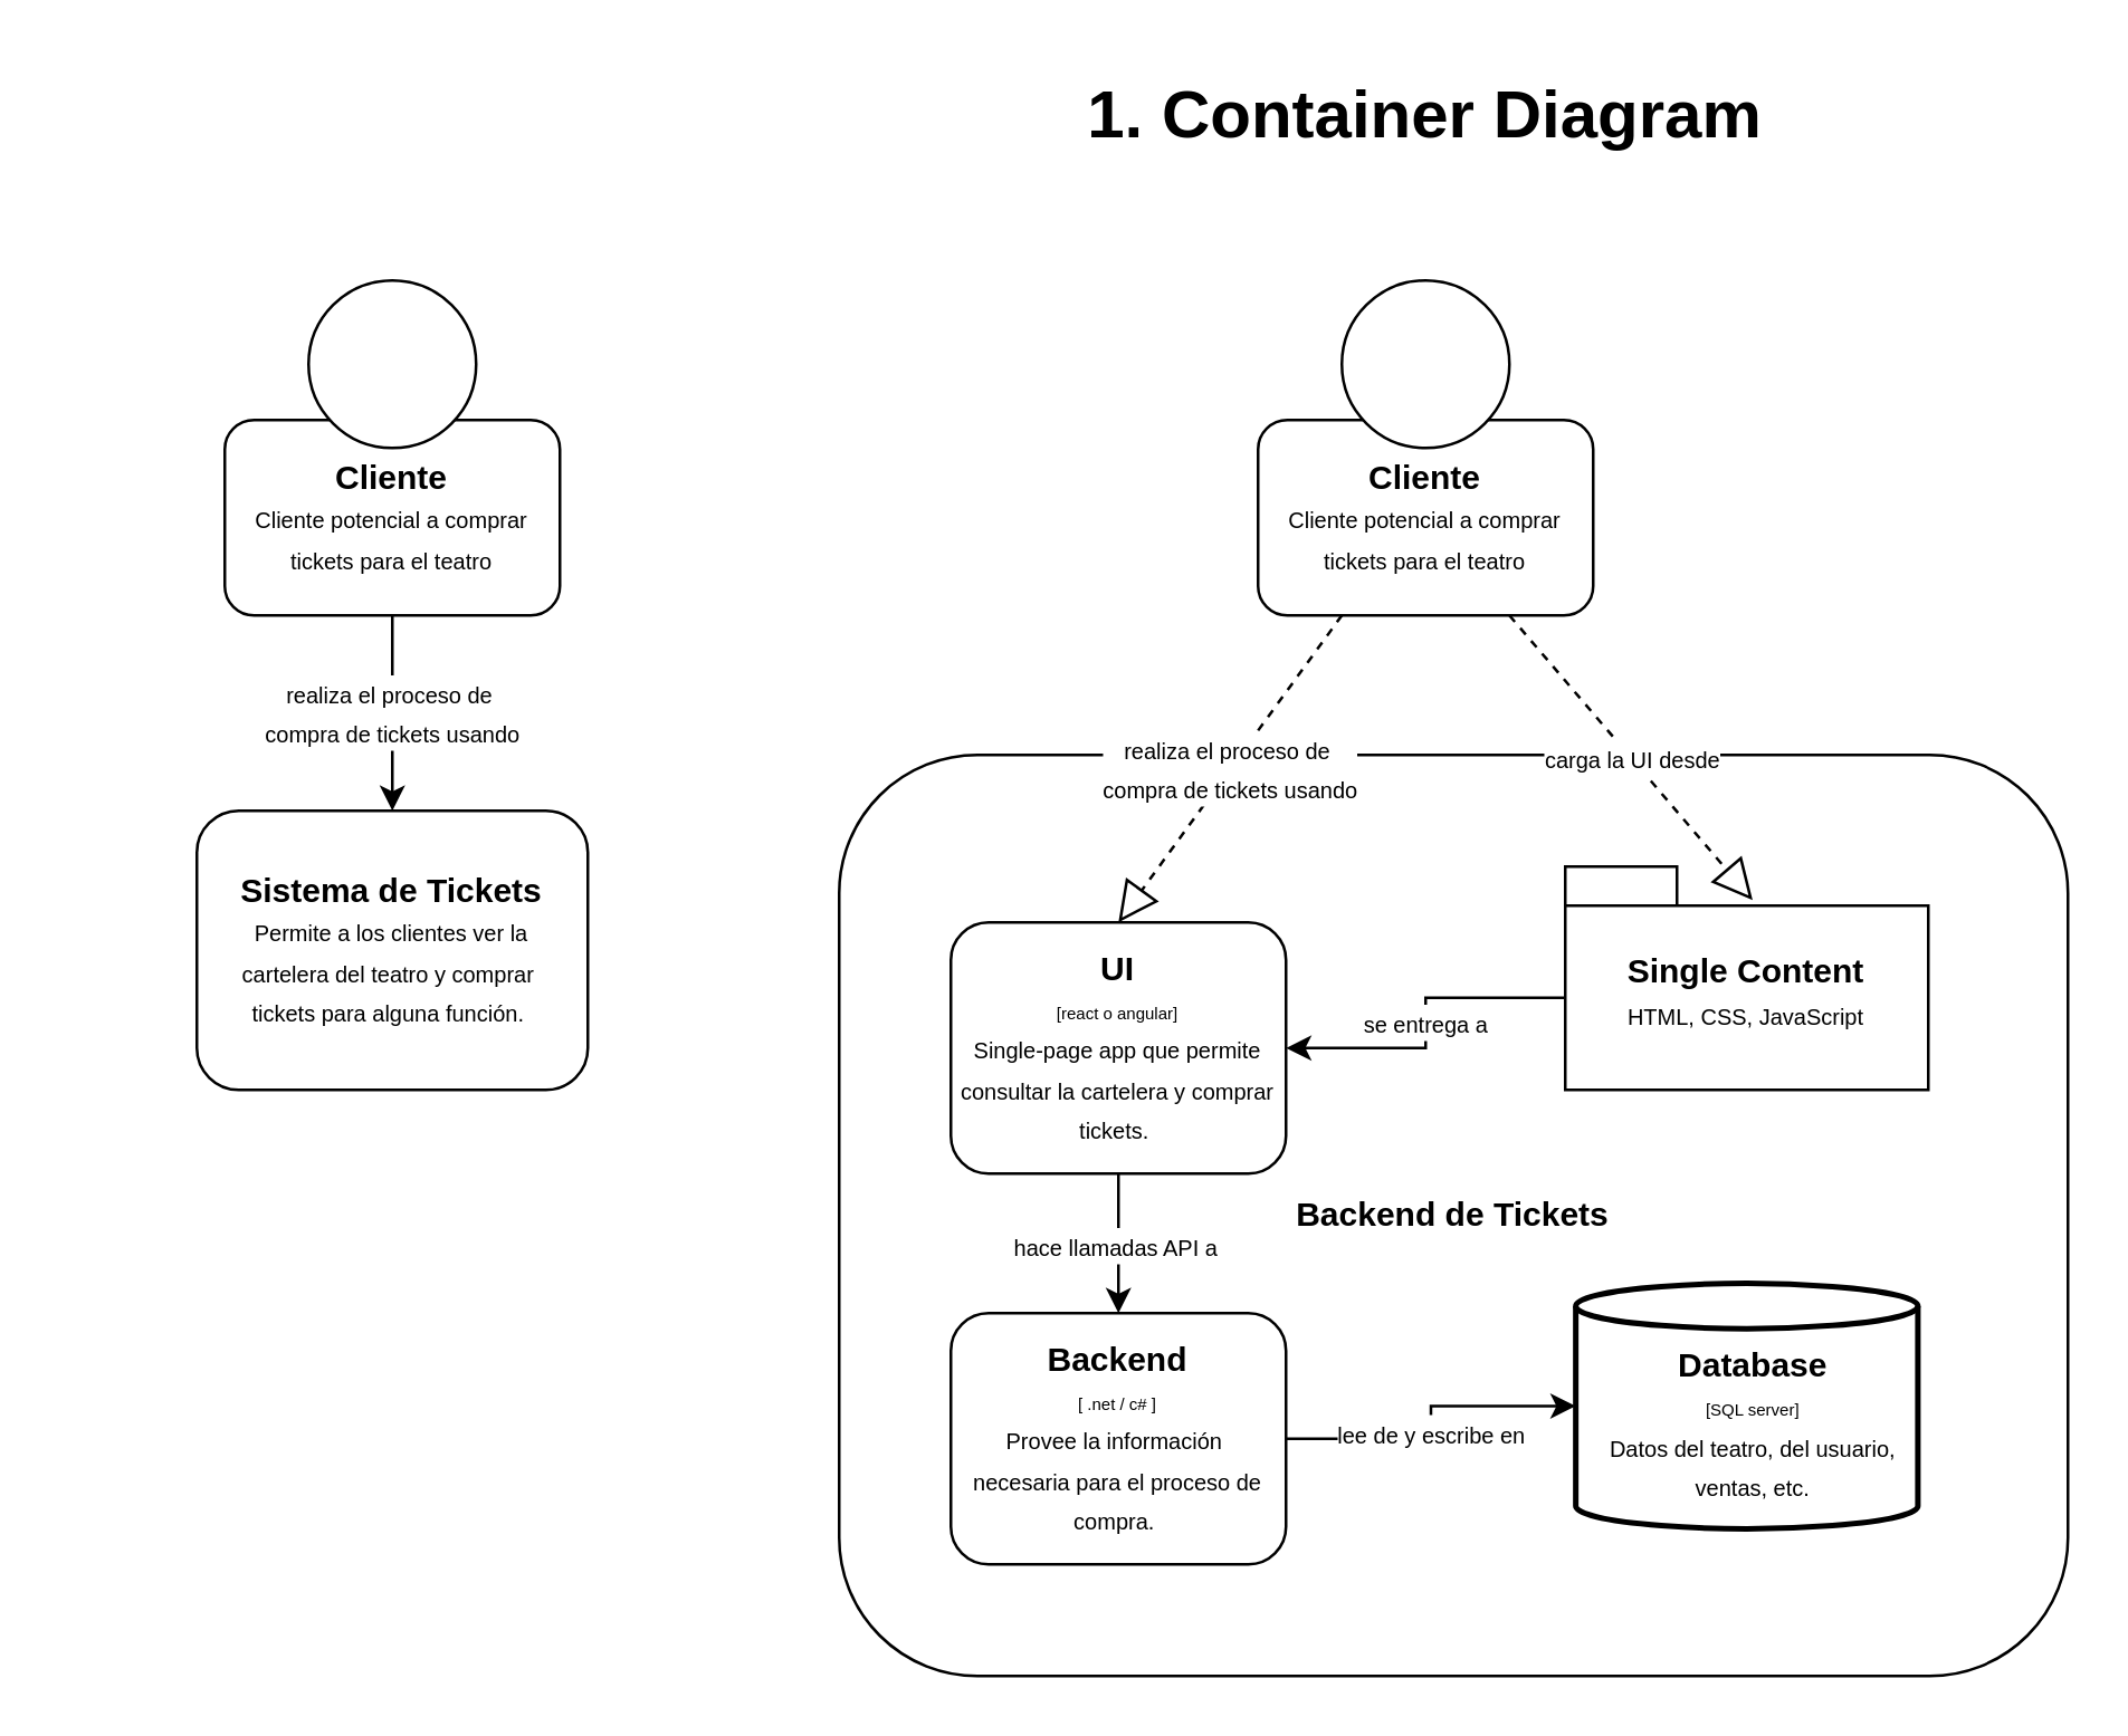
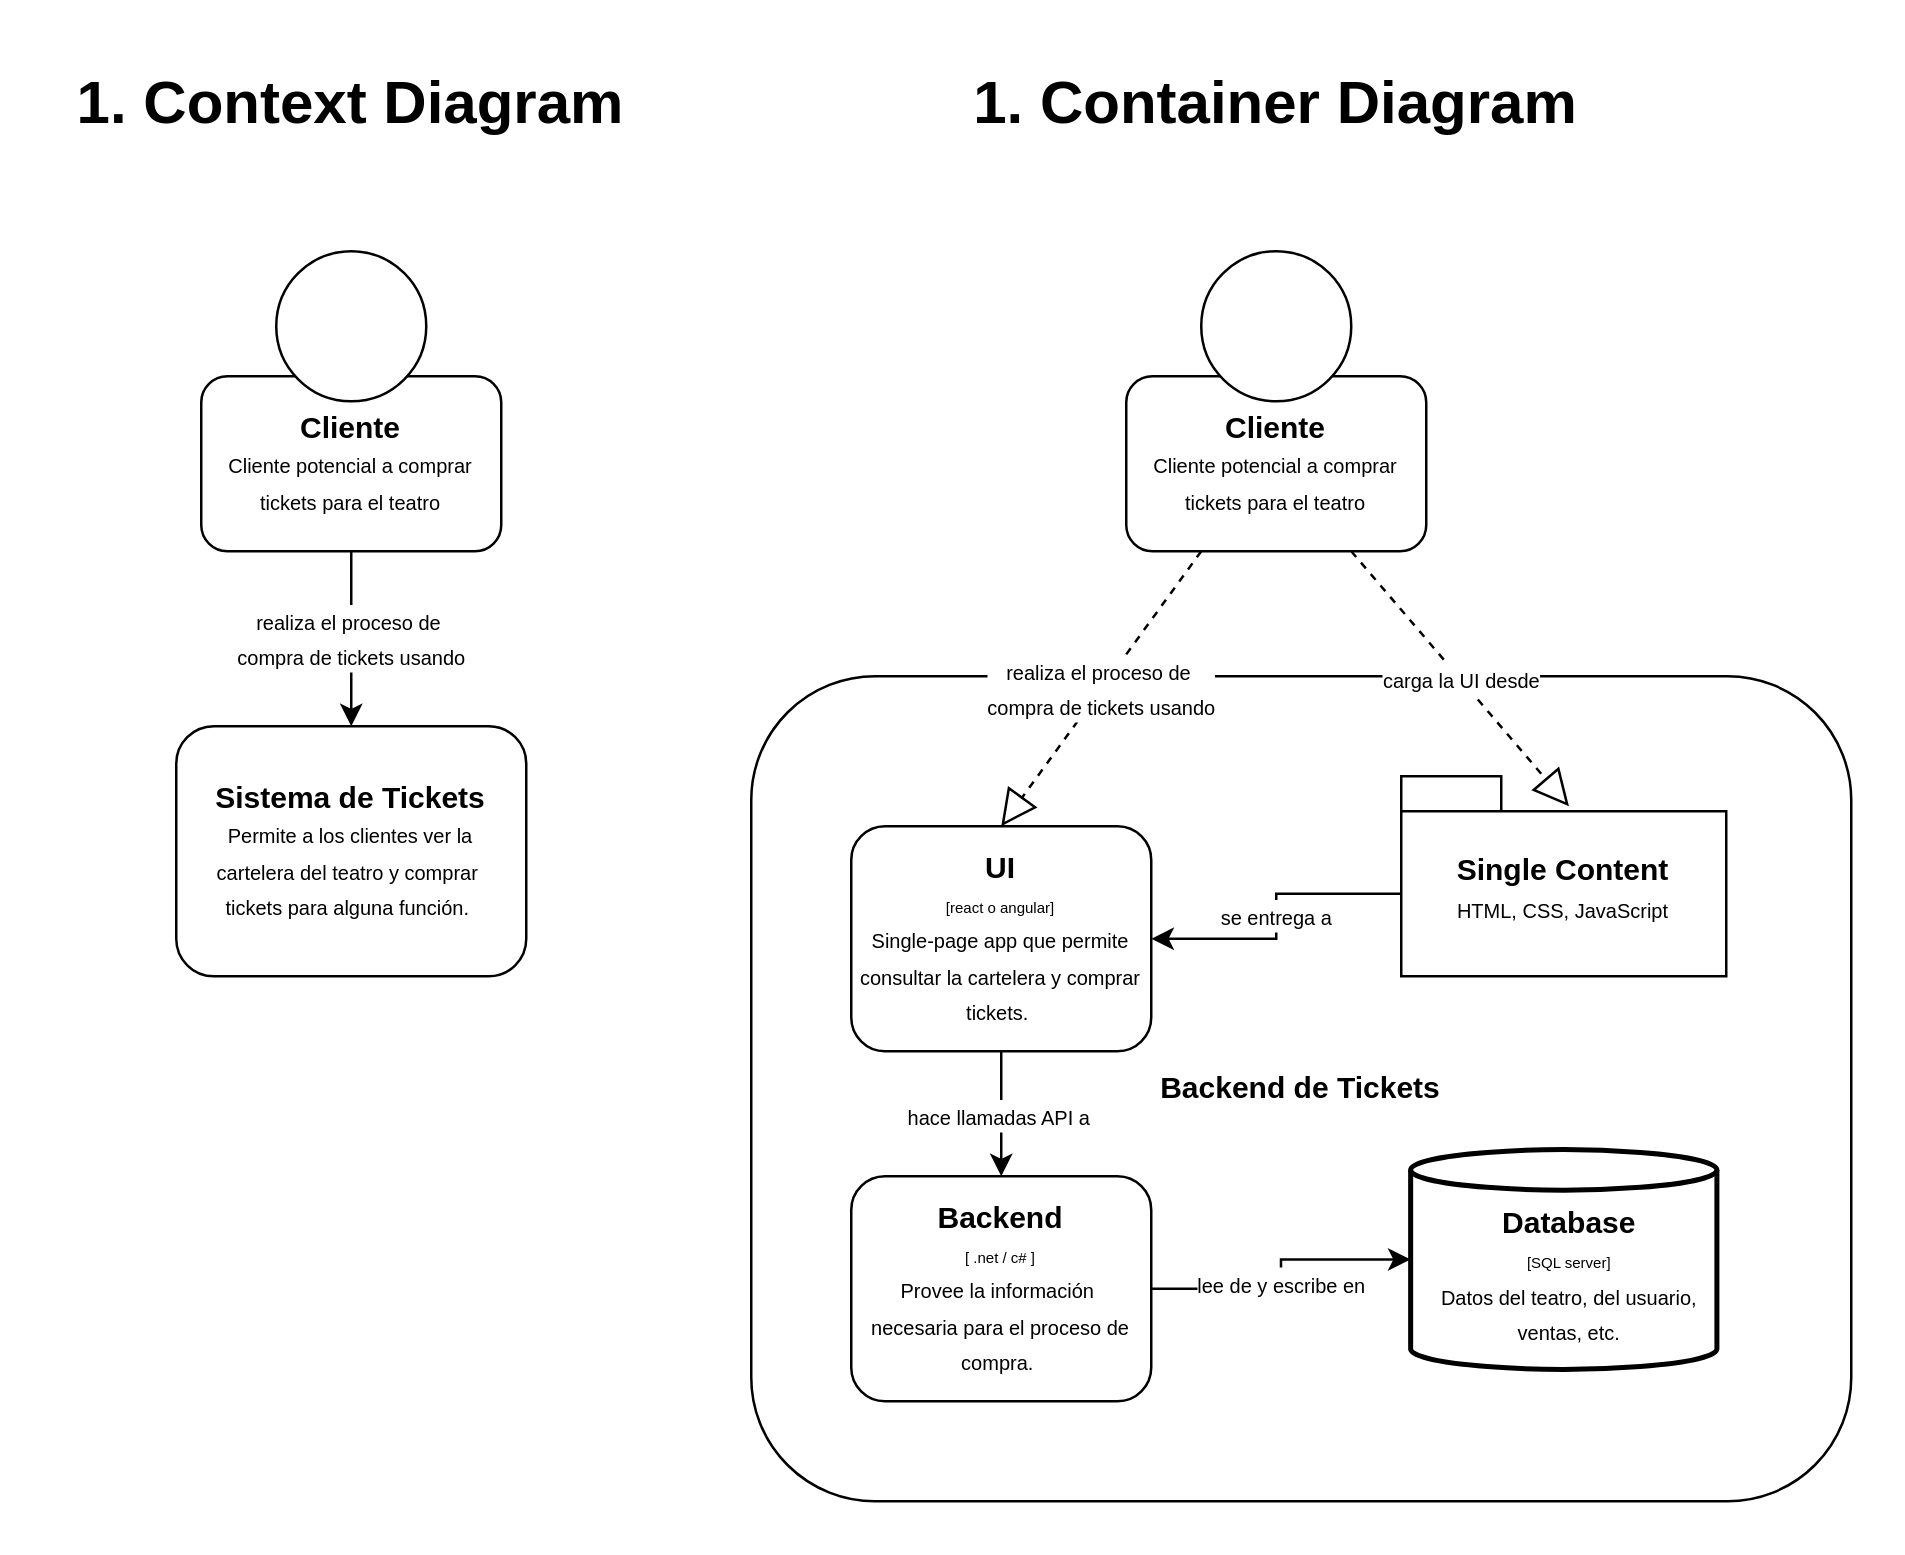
  <mxCell id="0" />
  <mxCell id="1" parent="0" />
  <mxCell id="2" value="&lt;font style=&quot;forced-color-adjust: none; color: rgb(0, 0, 0); font-family: Helvetica; font-style: normal; font-variant-ligatures: normal; font-variant-caps: normal; font-weight: 400; letter-spacing: normal; orphans: 2; text-align: center; text-indent: 0px; text-transform: none; widows: 2; word-spacing: 0px; -webkit-text-stroke-width: 0px; white-space: nowrap; text-decoration-thickness: initial; text-decoration-style: initial; text-decoration-color: initial; font-size: 8px;&quot;&gt;&lt;font style=&quot;forced-color-adjust: none;&quot;&gt;realiza&amp;nbsp;&lt;/font&gt;&lt;/font&gt;&lt;span style=&quot;background-color: light-dark(#ffffff, var(--ge-dark-color, #121212)); color: light-dark(rgb(0, 0, 0), rgb(255, 255, 255)); font-size: 8px;&quot;&gt;el proceso de&amp;nbsp;&lt;/span&gt;&lt;div&gt;&lt;span style=&quot;background-color: light-dark(#ffffff, var(--ge-dark-color, #121212)); color: light-dark(rgb(0, 0, 0), rgb(255, 255, 255)); font-size: 8px;&quot;&gt;compra&amp;nbsp;&lt;/span&gt;&lt;span style=&quot;background-color: light-dark(#ffffff, var(--ge-dark-color, #121212)); color: light-dark(rgb(0, 0, 0), rgb(255, 255, 255)); font-size: 8px;&quot;&gt;de tickets usando&lt;/span&gt;&lt;/div&gt;" style="edgeStyle=orthogonalEdgeStyle;rounded=0;orthogonalLoop=1;jettySize=auto;html=1;exitX=0.5;exitY=1;exitDx=0;exitDy=0;entryX=0.5;entryY=0;entryDx=0;entryDy=0;" edge="1" parent="1" source="3" target="4"><mxGeometry relative="1" as="geometry" /></mxCell>
  <mxCell id="3" value="&lt;b&gt;Cliente&lt;/b&gt;&lt;div&gt;&lt;span style=&quot;font-size: 8px;&quot;&gt;Cliente potencial a comprar tickets para el teatro&lt;/span&gt;&lt;/div&gt;" style="rounded=1;whiteSpace=wrap;html=1;" vertex="1" parent="1"><mxGeometry x="80" y="150" width="120" height="70" as="geometry" /></mxCell>
  <mxCell id="4" value="&lt;b&gt;Sistema de Tickets&lt;/b&gt;&lt;div&gt;&lt;font style=&quot;font-size: 8px;&quot;&gt;Permite a los clientes ver la&lt;/font&gt;&lt;/div&gt;&lt;div&gt;&lt;font style=&quot;font-size: 8px;&quot;&gt;cartelera del teatro y comprar&amp;nbsp;&lt;/font&gt;&lt;/div&gt;&lt;div&gt;&lt;font style=&quot;font-size: 8px;&quot;&gt;tickets para alguna función.&amp;nbsp;&lt;/font&gt;&lt;/div&gt;" style="rounded=1;whiteSpace=wrap;html=1;" vertex="1" parent="1"><mxGeometry x="70" y="290" width="140" height="100" as="geometry" /></mxCell>
  <mxCell id="5" value="&lt;b&gt;Cliente&lt;/b&gt;&lt;div&gt;&lt;span style=&quot;font-size: 8px;&quot;&gt;Cliente potencial a comprar tickets para el teatro&lt;/span&gt;&lt;/div&gt;" style="rounded=1;whiteSpace=wrap;html=1;" vertex="1" parent="1"><mxGeometry x="450" y="150" width="120" height="70" as="geometry" /></mxCell>
  <mxCell id="6" value="&lt;b&gt;Backend de Tickets&lt;/b&gt;" style="rounded=1;whiteSpace=wrap;html=1;fillColor=none;align=center;" vertex="1" parent="1"><mxGeometry x="300" y="270" width="440" height="330" as="geometry" /></mxCell>
  <mxCell id="7" value="" style="strokeWidth=2;html=1;shape=mxgraph.flowchart.direct_data;whiteSpace=wrap;rotation=-90;" vertex="1" parent="1"><mxGeometry x="581.1" y="442.04" width="87.82" height="122.5" as="geometry" /></mxCell>
  <mxCell id="8" value="&lt;b&gt;Backend&lt;/b&gt;&lt;div&gt;&lt;font style=&quot;font-size: 6px;&quot;&gt;[ .net / c# ]&lt;/font&gt;&lt;/div&gt;&lt;div&gt;&lt;span style=&quot;font-size: 8px;&quot;&gt;Provee la información&amp;nbsp;&lt;/span&gt;&lt;/div&gt;&lt;div&gt;&lt;span style=&quot;font-size: 8px;&quot;&gt;necesaria para el proceso de compra.&amp;nbsp;&lt;/span&gt;&lt;/div&gt;" style="rounded=1;whiteSpace=wrap;html=1;" vertex="1" parent="1"><mxGeometry x="340" y="470" width="120" height="90" as="geometry" /></mxCell>
  <mxCell id="9" style="edgeStyle=orthogonalEdgeStyle;rounded=0;orthogonalLoop=1;jettySize=auto;html=1;exitX=0.5;exitY=1;exitDx=0;exitDy=0;" edge="1" parent="1" source="11" target="8"><mxGeometry relative="1" as="geometry" /></mxCell>
  <mxCell id="10" value="&lt;font style=&quot;font-size: 8px;&quot;&gt;hace llamadas API a&lt;/font&gt;" style="edgeLabel;html=1;align=center;verticalAlign=middle;resizable=0;points=[];" vertex="1" connectable="0" parent="9"><mxGeometry x="-0.002" y="-2" relative="1" as="geometry"><mxPoint as="offset" /></mxGeometry></mxCell>
  <mxCell id="11" value="&lt;b&gt;UI&lt;/b&gt;&lt;div&gt;&lt;font style=&quot;font-size: 6px;&quot;&gt;[react o angular]&lt;/font&gt;&lt;/div&gt;&lt;div&gt;&lt;font style=&quot;font-size: 8px;&quot;&gt;Single-page app que permite consultar la cartelera y comprar tickets.&amp;nbsp;&lt;/font&gt;&lt;/div&gt;" style="rounded=1;whiteSpace=wrap;html=1;" vertex="1" parent="1"><mxGeometry x="340" y="330" width="120" height="90" as="geometry" /></mxCell>
  <mxCell id="12" value="&lt;font style=&quot;font-size: 8px;&quot;&gt;se entrega a&lt;/font&gt;" style="edgeStyle=orthogonalEdgeStyle;rounded=0;orthogonalLoop=1;jettySize=auto;html=1;exitX=0;exitY=0;exitDx=0;exitDy=47;exitPerimeter=0;entryX=1;entryY=0.5;entryDx=0;entryDy=0;" edge="1" parent="1" source="13" target="11"><mxGeometry relative="1" as="geometry" /></mxCell>
  <mxCell id="13" value="Single Content&lt;div&gt;&lt;span style=&quot;font-size: 8px; font-weight: 400;&quot;&gt;HTML, CSS, JavaScript&lt;/span&gt;&lt;/div&gt;" style="shape=folder;fontStyle=1;spacingTop=10;tabWidth=40;tabHeight=14;tabPosition=left;html=1;whiteSpace=wrap;" vertex="1" parent="1"><mxGeometry x="560" y="310" width="130" height="80" as="geometry" /></mxCell>
  <mxCell id="14" style="edgeStyle=orthogonalEdgeStyle;rounded=0;orthogonalLoop=1;jettySize=auto;html=1;exitX=1;exitY=0.5;exitDx=0;exitDy=0;entryX=0.5;entryY=0;entryDx=0;entryDy=0;entryPerimeter=0;" edge="1" parent="1" source="8" target="7"><mxGeometry relative="1" as="geometry" /></mxCell>
  <mxCell id="15" value="&lt;font style=&quot;font-size: 8px;&quot;&gt;lee de y escribe en&lt;/font&gt;" style="edgeLabel;html=1;align=center;verticalAlign=middle;resizable=0;points=[];" vertex="1" connectable="0" parent="14"><mxGeometry x="-0.063" relative="1" as="geometry"><mxPoint as="offset" /></mxGeometry></mxCell>
  <mxCell id="16" value="&lt;b&gt;Database&lt;/b&gt;&lt;div&gt;&lt;font style=&quot;font-size: 6px;&quot;&gt;[SQL server]&lt;/font&gt;&lt;/div&gt;&lt;div&gt;&lt;span style=&quot;font-size: 8px;&quot;&gt;Datos del teatro, del usuario, ventas, etc.&lt;/span&gt;&lt;/div&gt;" style="text;html=1;whiteSpace=wrap;strokeColor=none;fillColor=none;align=center;verticalAlign=middle;rounded=0;" vertex="1" parent="1"><mxGeometry x="570" y="480" width="115" height="60" as="geometry" /></mxCell>
  <mxCell id="17" value="&lt;font style=&quot;font-size: 8px;&quot;&gt;&lt;font style=&quot;&quot;&gt;realiza&amp;nbsp;&lt;/font&gt;&lt;/font&gt;&lt;span style=&quot;font-size: 8px; color: light-dark(rgb(0, 0, 0), rgb(255, 255, 255)); background-color: light-dark(#ffffff, var(--ge-dark-color, #121212));&quot;&gt;el proceso de&amp;nbsp;&lt;/span&gt;&lt;div&gt;&lt;span style=&quot;font-size: 8px; color: light-dark(rgb(0, 0, 0), rgb(255, 255, 255)); background-color: light-dark(#ffffff, var(--ge-dark-color, #121212));&quot;&gt;compra&amp;nbsp;&lt;/span&gt;&lt;span style=&quot;font-size: 8px; color: light-dark(rgb(0, 0, 0), rgb(255, 255, 255)); background-color: light-dark(#ffffff, var(--ge-dark-color, #121212));&quot;&gt;de tickets usando&lt;/span&gt;&lt;/div&gt;" style="endArrow=block;dashed=1;endFill=0;endSize=12;html=1;rounded=0;exitX=0.25;exitY=1;exitDx=0;exitDy=0;entryX=0.5;entryY=0;entryDx=0;entryDy=0;" edge="1" parent="1" source="5" target="11"><mxGeometry x="-0.004" width="160" relative="1" as="geometry"><mxPoint x="450" y="340" as="sourcePoint" /><mxPoint x="610" y="340" as="targetPoint" /><mxPoint as="offset" /></mxGeometry></mxCell>
  <mxCell id="18" value="&lt;font style=&quot;font-size: 8px;&quot;&gt;carga la UI desde&lt;/font&gt;" style="endArrow=block;dashed=1;endFill=0;endSize=12;html=1;rounded=0;exitX=0.75;exitY=1;exitDx=0;exitDy=0;entryX=0.516;entryY=0.15;entryDx=0;entryDy=0;entryPerimeter=0;" edge="1" parent="1" source="5" target="13"><mxGeometry width="160" relative="1" as="geometry"><mxPoint x="527" y="220" as="sourcePoint" /><mxPoint x="460" y="340" as="targetPoint" /></mxGeometry></mxCell>
  <mxCell id="19" value="" style="ellipse;whiteSpace=wrap;html=1;aspect=fixed;" vertex="1" parent="1"><mxGeometry x="110" y="100" width="60" height="60" as="geometry" /></mxCell>
  <mxCell id="20" value="" style="ellipse;whiteSpace=wrap;html=1;aspect=fixed;" vertex="1" parent="1"><mxGeometry x="480" y="100" width="60" height="60" as="geometry" /></mxCell>
+ <mxCell id="21" value="&lt;h1 style=&quot;margin-top: 0px;&quot;&gt;1. Context Diagram&lt;/h1&gt;" style="text;html=1;whiteSpace=wrap;overflow=hidden;rounded=0;align=center;" vertex="1" parent="1"><mxGeometry x="20" y="20" width="240" height="40" as="geometry" /></mxCell>
  <mxCell id="22" value="&lt;h1 style=&quot;margin-top: 0px;&quot;&gt;1. Container Diagram&lt;/h1&gt;" style="text;html=1;whiteSpace=wrap;overflow=hidden;rounded=0;align=center;" vertex="1" parent="1"><mxGeometry x="370" y="20" width="280" height="40" as="geometry" /></mxCell>
